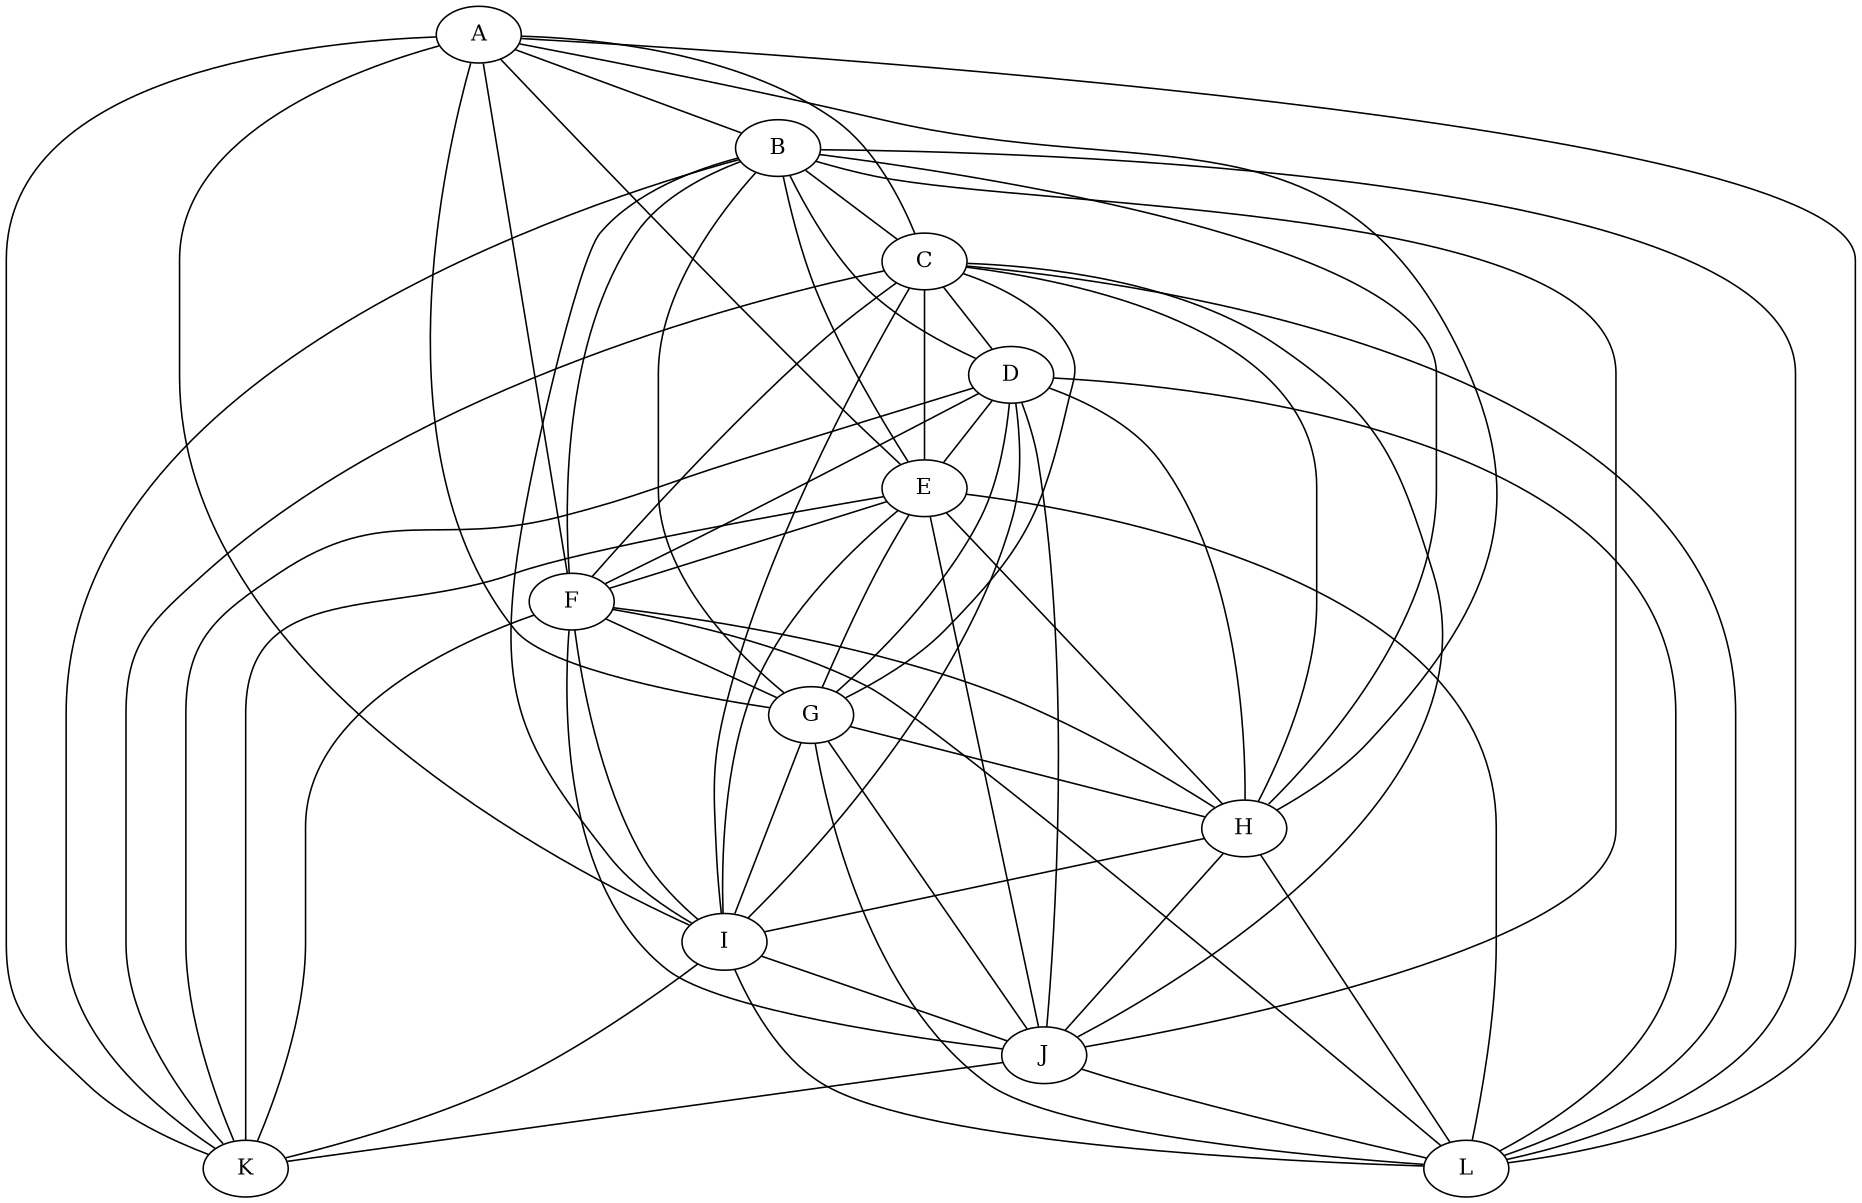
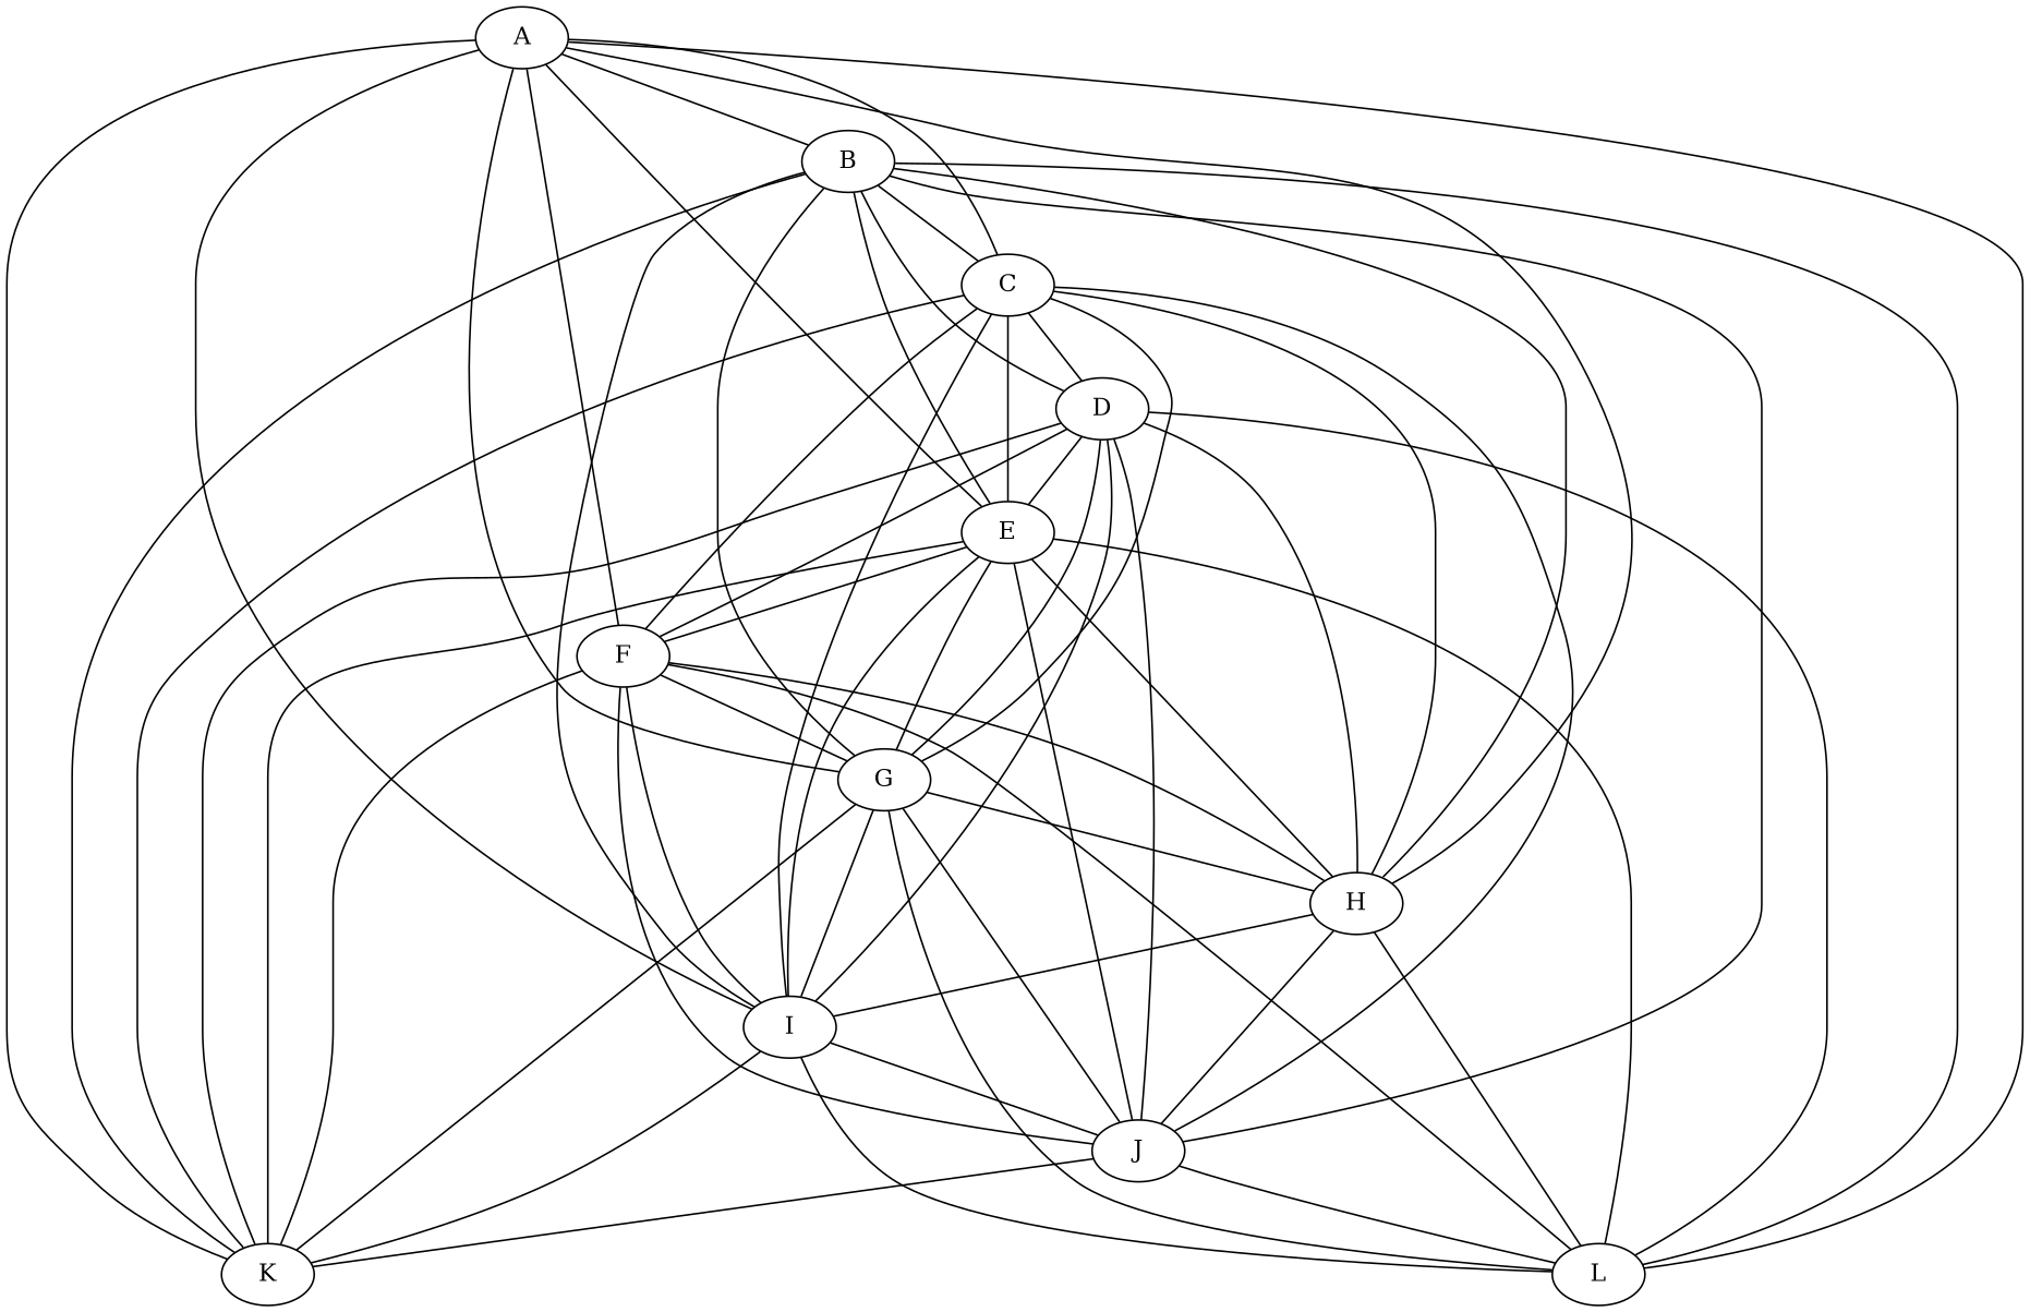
  strict graph {
    A
    B
    C
    E
    F
    G
    H
    I
    K
    L
    D
    J
    A -- B
    A -- C
    A -- E
    A -- F
    A -- G
    A -- H
    A -- I
    A -- K
    A -- L
    B -- C
    B -- E
-   B -- F
    B -- G
    B -- H
    B -- I
    B -- K
    B -- L
    B -- D
    B -- J
    C -- E
    C -- F
    C -- G
    C -- H
    C -- I
    C -- K
-   C -- L
    C -- D
    C -- J
    E -- F
    E -- G
    E -- H
    E -- I
    E -- K
    E -- L
    E -- J
    F -- G
    F -- H
    F -- I
    F -- K
    F -- L
    F -- J
    G -- H
    G -- I
+   G -- K
    G -- L
    G -- J
    H -- I
    H -- L
    H -- J
    I -- K
    I -- L
    I -- J
    D -- E
    D -- F
    D -- G
    D -- H
    D -- I
    D -- K
    D -- L
    D -- J
    J -- K
    J -- L
  }
